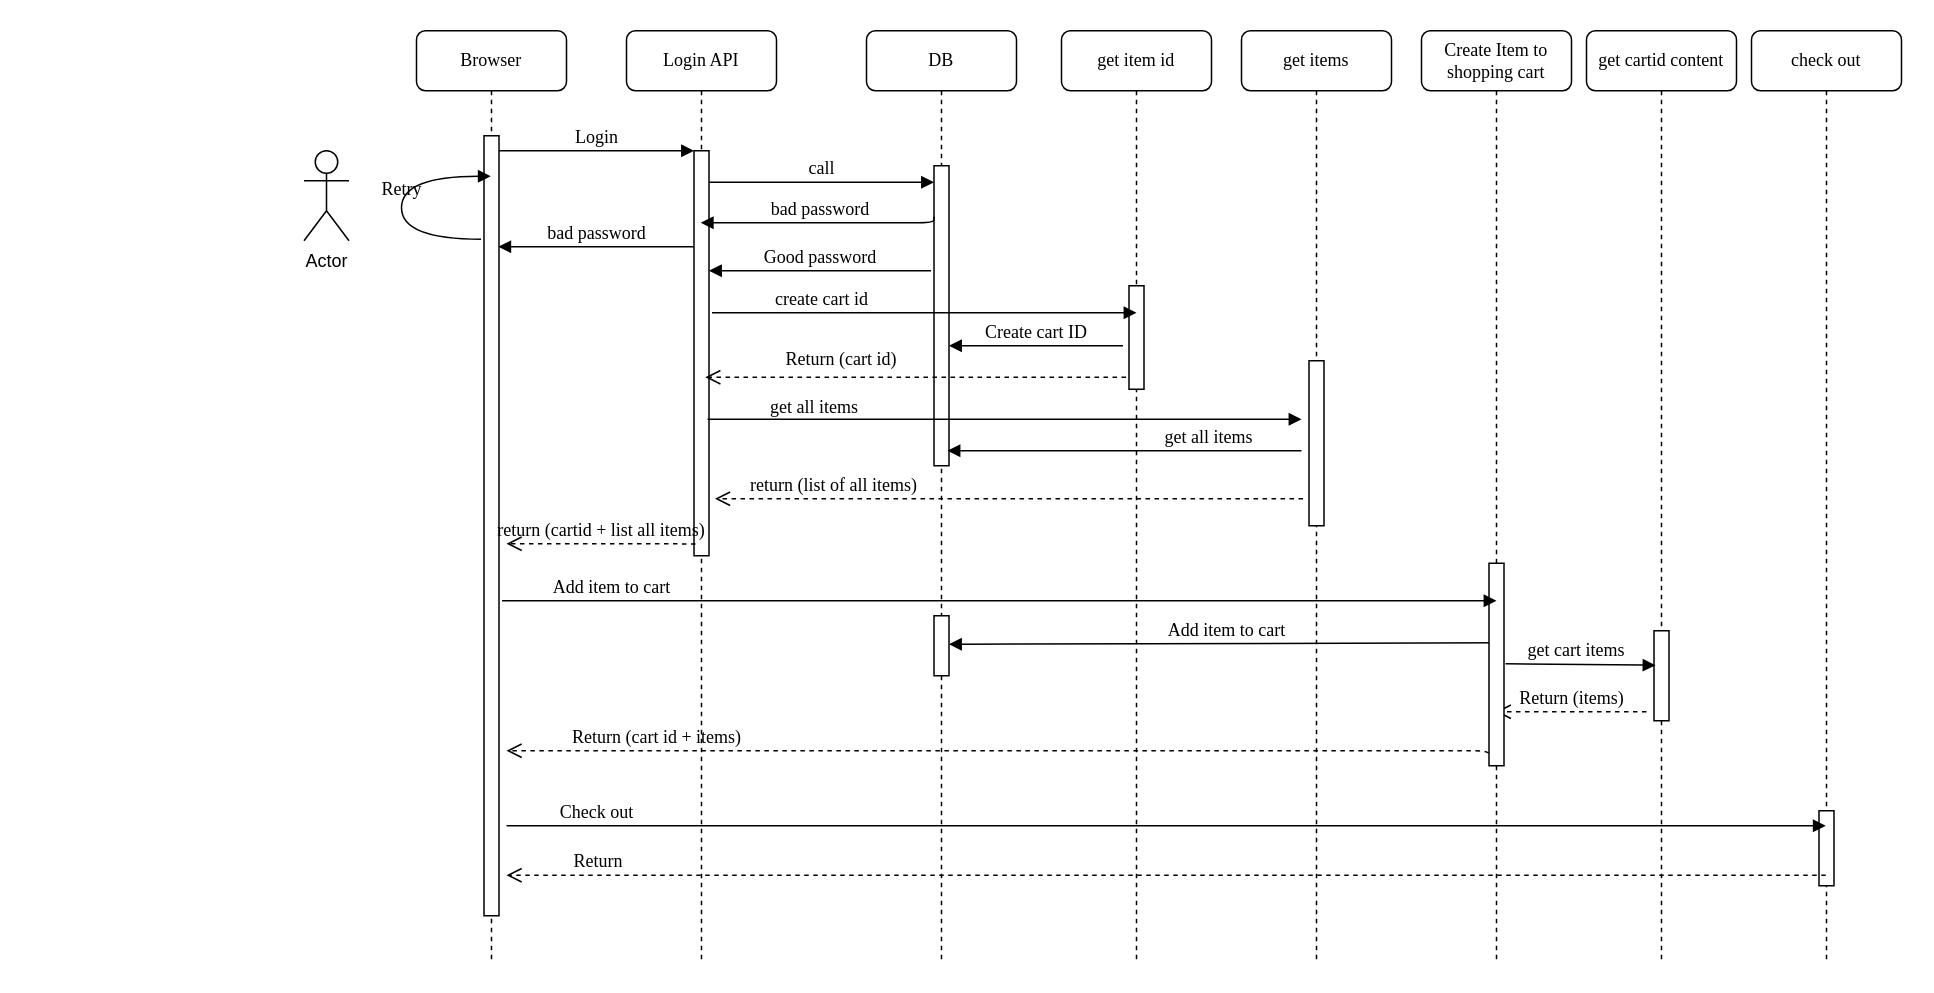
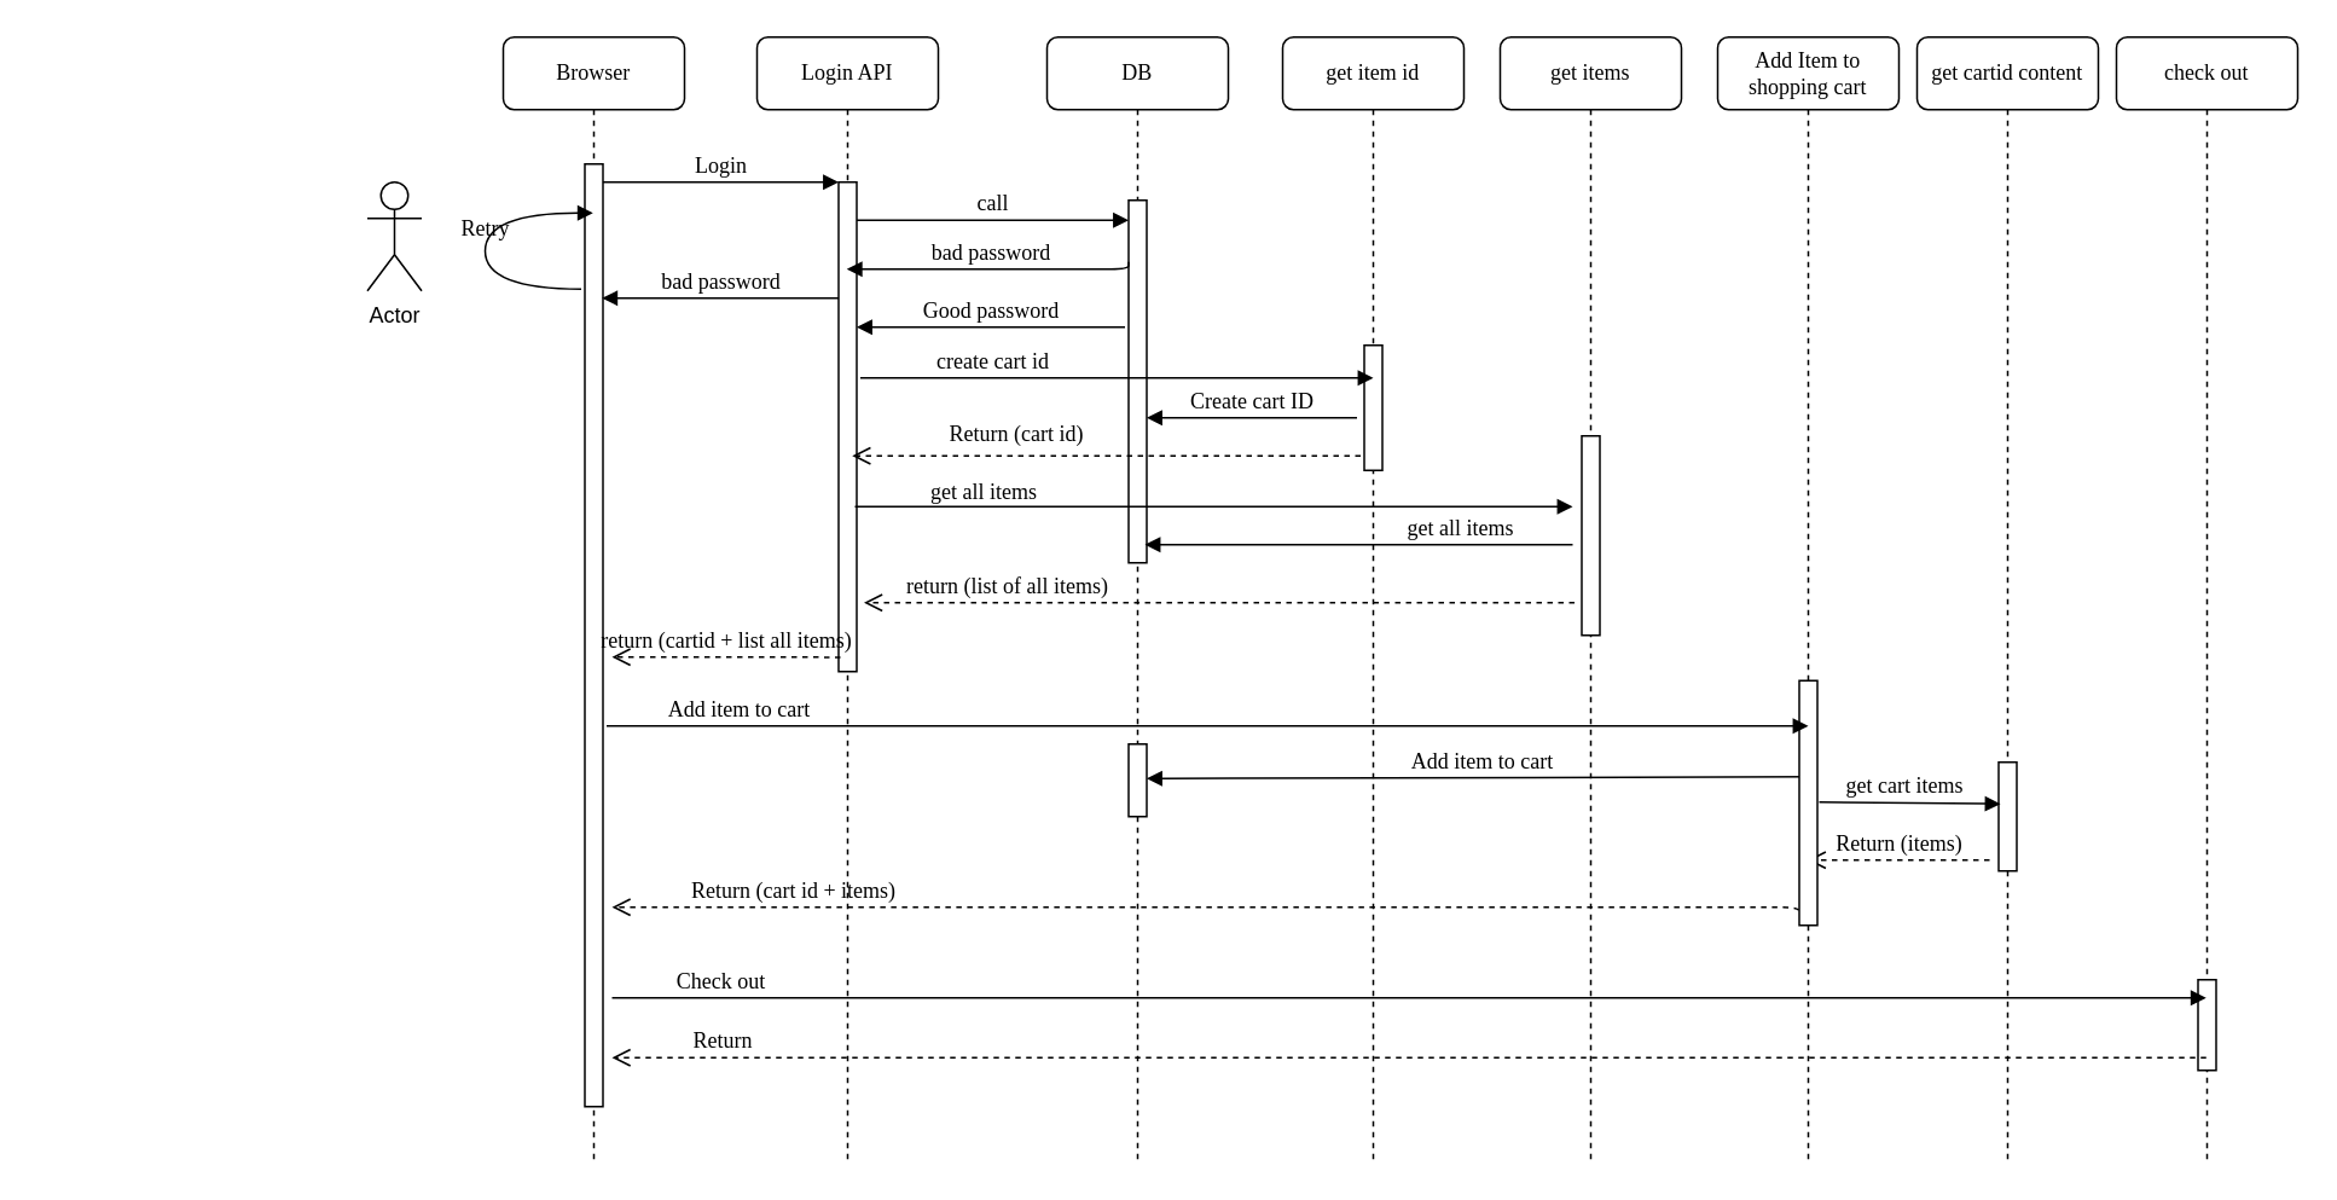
  <mxCell id="0" />
  <mxCell id="1" parent="0" />
  <mxCell id="2" value="Login API" style="shape=umlLifeline;perimeter=lifelinePerimeter;whiteSpace=wrap;html=1;container=1;collapsible=0;recursiveResize=0;outlineConnect=0;rounded=1;shadow=0;comic=0;labelBackgroundColor=none;strokeWidth=1;fontFamily=Verdana;fontSize=12;align=center;" parent="1" vertex="1"><mxGeometry x="417" y="20" width="100" height="620" as="geometry" /></mxCell>
  <mxCell id="3" value="" style="html=1;points=[];perimeter=orthogonalPerimeter;rounded=0;shadow=0;comic=0;labelBackgroundColor=none;strokeWidth=1;fontFamily=Verdana;fontSize=12;align=center;" parent="2" vertex="1"><mxGeometry x="45" y="80" width="10" height="270" as="geometry" /></mxCell>
  <mxCell id="4" value="DB" style="shape=umlLifeline;perimeter=lifelinePerimeter;whiteSpace=wrap;html=1;container=1;collapsible=0;recursiveResize=0;outlineConnect=0;rounded=1;shadow=0;comic=0;labelBackgroundColor=none;strokeWidth=1;fontFamily=Verdana;fontSize=12;align=center;" parent="1" vertex="1"><mxGeometry x="577" y="20" width="100" height="620" as="geometry" /></mxCell>
  <mxCell id="5" value="" style="html=1;points=[];perimeter=orthogonalPerimeter;rounded=0;shadow=0;comic=0;labelBackgroundColor=none;strokeWidth=1;fontFamily=Verdana;fontSize=12;align=center;" parent="4" vertex="1"><mxGeometry x="45" y="90" width="10" height="200" as="geometry" /></mxCell>
  <mxCell id="6" value="get items" style="shape=umlLifeline;perimeter=lifelinePerimeter;whiteSpace=wrap;html=1;container=1;collapsible=0;recursiveResize=0;outlineConnect=0;rounded=1;shadow=0;comic=0;labelBackgroundColor=none;strokeWidth=1;fontFamily=Verdana;fontSize=12;align=center;" parent="1" vertex="1"><mxGeometry x="827" y="20" width="100" height="620" as="geometry" /></mxCell>
  <mxCell id="7" value="" style="html=1;points=[];perimeter=orthogonalPerimeter;rounded=0;shadow=0;comic=0;labelBackgroundColor=none;strokeWidth=1;fontFamily=Verdana;fontSize=12;align=center;" parent="6" vertex="1"><mxGeometry x="45" y="220" width="10" height="110" as="geometry" /></mxCell>
  <mxCell id="8" value="get cartid content" style="shape=umlLifeline;perimeter=lifelinePerimeter;whiteSpace=wrap;html=1;container=1;collapsible=0;recursiveResize=0;outlineConnect=0;rounded=1;shadow=0;comic=0;labelBackgroundColor=none;strokeWidth=1;fontFamily=Verdana;fontSize=12;align=center;" parent="1" vertex="1"><mxGeometry x="1057" y="20" width="100" height="620" as="geometry" /></mxCell>
  <mxCell id="9" value="" style="html=1;points=[];perimeter=orthogonalPerimeter;rounded=0;shadow=0;comic=0;labelBackgroundColor=none;strokeWidth=1;fontFamily=Verdana;fontSize=12;align=center;" parent="8" vertex="1"><mxGeometry x="45" y="400" width="10" height="60" as="geometry" /></mxCell>
  <mxCell id="10" value="Browser" style="shape=umlLifeline;perimeter=lifelinePerimeter;whiteSpace=wrap;html=1;container=1;collapsible=0;recursiveResize=0;outlineConnect=0;rounded=1;shadow=0;comic=0;labelBackgroundColor=none;strokeWidth=1;fontFamily=Verdana;fontSize=12;align=center;" parent="1" vertex="1"><mxGeometry x="277" y="20" width="100" height="620" as="geometry" /></mxCell>
  <mxCell id="11" value="" style="html=1;points=[];perimeter=orthogonalPerimeter;rounded=0;shadow=0;comic=0;labelBackgroundColor=none;strokeWidth=1;fontFamily=Verdana;fontSize=12;align=center;" parent="10" vertex="1"><mxGeometry x="45" y="70" width="10" height="520" as="geometry" /></mxCell>
  <mxCell id="12" value="Retry" style="html=1;verticalAlign=bottom;endArrow=block;labelBackgroundColor=none;fontFamily=Verdana;fontSize=12;elbow=vertical;edgeStyle=orthogonalEdgeStyle;curved=1;" edge="1" parent="10"><mxGeometry relative="1" as="geometry"><mxPoint x="43" y="139" as="sourcePoint" /><mxPoint x="49.5" y="97" as="targetPoint" /><Array as="points"><mxPoint x="-10" y="139" /><mxPoint x="-10" y="97" /></Array></mxGeometry></mxCell>
  <mxCell id="13" value="bad password" style="html=1;verticalAlign=bottom;endArrow=block;labelBackgroundColor=none;fontFamily=Verdana;fontSize=12;edgeStyle=elbowEdgeStyle;elbow=vertical;exitX=0;exitY=0.18;exitDx=0;exitDy=0;exitPerimeter=0;" parent="1" edge="1"><mxGeometry relative="1" as="geometry"><mxPoint x="622" y="144" as="sourcePoint" /><Array as="points"><mxPoint x="517" y="148" /><mxPoint x="517" y="148" /><mxPoint x="617" y="138" /></Array><mxPoint x="466.5" y="148" as="targetPoint" /></mxGeometry></mxCell>
  <mxCell id="14" value="get cart items" style="html=1;verticalAlign=bottom;endArrow=block;labelBackgroundColor=none;fontFamily=Verdana;fontSize=12;exitX=1.1;exitY=0.442;exitDx=0;exitDy=0;exitPerimeter=0;entryX=0.1;entryY=0.383;entryDx=0;entryDy=0;entryPerimeter=0;" parent="1" target="9" edge="1"><mxGeometry x="-0.064" relative="1" as="geometry"><mxPoint x="1003" y="442.03" as="sourcePoint" /><mxPoint x="1097" y="442" as="targetPoint" /><mxPoint as="offset" /></mxGeometry></mxCell>
  <mxCell id="15" value="get all items" style="html=1;verticalAlign=bottom;endArrow=block;labelBackgroundColor=none;fontFamily=Verdana;fontSize=12;edgeStyle=elbowEdgeStyle;elbow=vertical;" parent="1" edge="1"><mxGeometry x="0.381" y="-100" relative="1" as="geometry"><mxPoint x="867" y="300" as="sourcePoint" /><mxPoint x="631" y="300" as="targetPoint" /><Array as="points"><mxPoint x="707" y="300" /><mxPoint x="687" y="270" /><mxPoint x="727" y="250" /></Array><mxPoint x="101" y="100" as="offset" /></mxGeometry></mxCell>
  <mxCell id="16" value="return (list of all items)" style="html=1;verticalAlign=bottom;endArrow=open;dashed=1;endSize=8;labelBackgroundColor=none;fontFamily=Verdana;fontSize=12;edgeStyle=elbowEdgeStyle;elbow=vertical;" parent="1" edge="1"><mxGeometry x="0.6" relative="1" as="geometry"><mxPoint x="476" y="332" as="targetPoint" /><Array as="points"><mxPoint x="806" y="332" /></Array><mxPoint x="868" y="332" as="sourcePoint" /><mxPoint x="1" as="offset" /></mxGeometry></mxCell>
  <mxCell id="17" value="Login" style="html=1;verticalAlign=bottom;endArrow=block;entryX=0;entryY=0;labelBackgroundColor=none;fontFamily=Verdana;fontSize=12;edgeStyle=elbowEdgeStyle;elbow=vertical;" parent="1" source="11" target="3" edge="1"><mxGeometry relative="1" as="geometry"><mxPoint x="397" y="130" as="sourcePoint" /></mxGeometry></mxCell>
  <mxCell id="18" value="call" style="html=1;verticalAlign=bottom;endArrow=block;entryX=0;entryY=0;labelBackgroundColor=none;fontFamily=Verdana;fontSize=12;edgeStyle=elbowEdgeStyle;elbow=vertical;" parent="1" edge="1"><mxGeometry relative="1" as="geometry"><mxPoint x="472" y="121" as="sourcePoint" /><mxPoint x="622" y="121" as="targetPoint" /></mxGeometry></mxCell>
  <mxCell id="19" value="Actor" style="shape=umlActor;verticalLabelPosition=bottom;labelBackgroundColor=#ffffff;verticalAlign=top;html=1;" vertex="1" parent="1"><mxGeometry x="202" y="100" width="30" height="60" as="geometry" /></mxCell>
  <mxCell id="20" value="bad password" style="html=1;verticalAlign=bottom;endArrow=block;labelBackgroundColor=none;fontFamily=Verdana;fontSize=12;edgeStyle=elbowEdgeStyle;elbow=vertical;" edge="1" parent="1"><mxGeometry relative="1" as="geometry"><mxPoint x="462" y="164" as="sourcePoint" /><Array as="points"><mxPoint x="442" y="164" /><mxPoint x="632" y="154" /></Array><mxPoint x="331.5" y="164" as="targetPoint" /></mxGeometry></mxCell>
  <mxCell id="21" value="Good password" style="html=1;verticalAlign=bottom;endArrow=block;labelBackgroundColor=none;fontFamily=Verdana;fontSize=12;edgeStyle=elbowEdgeStyle;elbow=vertical;exitX=-0.2;exitY=0.325;exitDx=0;exitDy=0;exitPerimeter=0;entryX=1;entryY=0.326;entryDx=0;entryDy=0;entryPerimeter=0;" edge="1" parent="1"><mxGeometry relative="1" as="geometry"><mxPoint x="620" y="180" as="sourcePoint" /><Array as="points"><mxPoint x="497" y="180" /><mxPoint x="517.5" y="205" /><mxPoint x="617.5" y="195" /></Array><mxPoint x="472" y="179.98" as="targetPoint" /></mxGeometry></mxCell>
  <mxCell id="22" value="get all items" style="html=1;verticalAlign=bottom;endArrow=block;labelBackgroundColor=none;fontFamily=Verdana;fontSize=12;exitX=0.9;exitY=0.732;exitDx=0;exitDy=0;exitPerimeter=0;" edge="1" parent="1"><mxGeometry x="-0.004" y="-126" relative="1" as="geometry"><mxPoint x="471" y="279" as="sourcePoint" /><mxPoint x="867" y="279" as="targetPoint" /><Array as="points"><mxPoint x="673" y="279" /></Array><mxPoint x="-126" y="-125" as="offset" /></mxGeometry></mxCell>
  <mxCell id="23" value="Return (cart id + items)" style="html=1;verticalAlign=bottom;endArrow=open;dashed=1;endSize=8;labelBackgroundColor=none;fontFamily=Verdana;fontSize=12;edgeStyle=elbowEdgeStyle;elbow=vertical;exitX=0.1;exitY=0.978;exitDx=0;exitDy=0;exitPerimeter=0;" edge="1" parent="1" source="32"><mxGeometry x="0.698" relative="1" as="geometry"><mxPoint x="337" y="500" as="targetPoint" /><Array as="points"><mxPoint x="667" y="500" /></Array><mxPoint x="1006.5" y="500" as="sourcePoint" /><mxPoint as="offset" /></mxGeometry></mxCell>
  <mxCell id="24" value="Return (items)" style="html=1;verticalAlign=bottom;endArrow=open;dashed=1;endSize=8;labelBackgroundColor=none;fontFamily=Verdana;fontSize=12;edgeStyle=elbowEdgeStyle;elbow=vertical;" edge="1" parent="1"><mxGeometry relative="1" as="geometry"><mxPoint x="996.5" y="474" as="targetPoint" /><Array as="points" /><mxPoint x="1097" y="474" as="sourcePoint" /></mxGeometry></mxCell>
  <mxCell id="25" value="Create cart ID" style="html=1;verticalAlign=bottom;endArrow=block;labelBackgroundColor=none;fontFamily=Verdana;fontSize=12;edgeStyle=elbowEdgeStyle;elbow=vertical;entryX=1.1;entryY=0.258;entryDx=0;entryDy=0;entryPerimeter=0;exitX=-0.4;exitY=0.406;exitDx=0;exitDy=0;exitPerimeter=0;" edge="1" parent="1"><mxGeometry relative="1" as="geometry"><mxPoint x="748" y="230.014" as="sourcePoint" /><mxPoint x="632" y="229.996" as="targetPoint" /><Array as="points"><mxPoint x="737" y="230" /></Array></mxGeometry></mxCell>
  <mxCell id="26" value="" style="html=1;points=[];perimeter=orthogonalPerimeter;rounded=0;shadow=0;comic=0;labelBackgroundColor=none;strokeColor=#000000;strokeWidth=1;fillColor=#FFFFFF;fontFamily=Verdana;fontSize=12;fontColor=#000000;align=center;" vertex="1" parent="1"><mxGeometry x="622" y="410" width="10" height="40" as="geometry" /></mxCell>
  <mxCell id="27" value="Add item to cart" style="html=1;verticalAlign=bottom;endArrow=block;labelBackgroundColor=none;fontFamily=Verdana;fontSize=12;edgeStyle=elbowEdgeStyle;elbow=vertical;exitX=-0.1;exitY=0.298;exitDx=0;exitDy=0;exitPerimeter=0;" edge="1" parent="1"><mxGeometry relative="1" as="geometry"><mxPoint x="1001" y="428.07" as="sourcePoint" /><mxPoint x="632" y="429" as="targetPoint" /><Array as="points"><mxPoint x="920.75" y="429" /></Array></mxGeometry></mxCell>
  <mxCell id="28" value="return (cartid + list all items)" style="html=1;verticalAlign=bottom;endArrow=open;dashed=1;endSize=8;labelBackgroundColor=none;fontFamily=Verdana;fontSize=12;edgeStyle=elbowEdgeStyle;elbow=vertical;exitX=0.1;exitY=0.883;exitDx=0;exitDy=0;exitPerimeter=0;" edge="1" parent="1"><mxGeometry relative="1" as="geometry"><mxPoint x="337" y="362" as="targetPoint" /><Array as="points" /><mxPoint x="463" y="362.09" as="sourcePoint" /></mxGeometry></mxCell>
  <mxCell id="29" value="get item id" style="shape=umlLifeline;perimeter=lifelinePerimeter;whiteSpace=wrap;html=1;container=1;collapsible=0;recursiveResize=0;outlineConnect=0;rounded=1;shadow=0;comic=0;labelBackgroundColor=none;strokeWidth=1;fontFamily=Verdana;fontSize=12;align=center;" vertex="1" parent="1"><mxGeometry x="707" y="20" width="100" height="620" as="geometry" /></mxCell>
  <mxCell id="30" value="" style="html=1;points=[];perimeter=orthogonalPerimeter;rounded=0;shadow=0;comic=0;labelBackgroundColor=none;strokeColor=#000000;strokeWidth=1;fillColor=#FFFFFF;fontFamily=Verdana;fontSize=12;fontColor=#000000;align=center;" vertex="1" parent="29"><mxGeometry x="45" y="170" width="10" height="69" as="geometry" /></mxCell>
- <mxCell id="31" value="Create Item to shopping cart" style="shape=umlLifeline;perimeter=lifelinePerimeter;whiteSpace=wrap;html=1;container=1;collapsible=0;recursiveResize=0;outlineConnect=0;rounded=1;shadow=0;comic=0;labelBackgroundColor=none;strokeWidth=1;fontFamily=Verdana;fontSize=12;align=center;" parent="1" vertex="1"><mxGeometry x="947" y="20" width="100" height="620" as="geometry" /></mxCell>
+ <mxCell id="31" value="Add Item to shopping cart" style="shape=umlLifeline;perimeter=lifelinePerimeter;whiteSpace=wrap;html=1;container=1;collapsible=0;recursiveResize=0;outlineConnect=0;rounded=1;shadow=0;comic=0;labelBackgroundColor=none;strokeWidth=1;fontFamily=Verdana;fontSize=12;align=center;" parent="1" vertex="1"><mxGeometry x="947" y="20" width="100" height="620" as="geometry" /></mxCell>
  <mxCell id="32" value="" style="html=1;points=[];perimeter=orthogonalPerimeter;rounded=0;shadow=0;comic=0;labelBackgroundColor=none;strokeColor=#000000;strokeWidth=1;fillColor=#FFFFFF;fontFamily=Verdana;fontSize=12;fontColor=#000000;align=center;" vertex="1" parent="31"><mxGeometry x="45" y="355" width="10" height="135" as="geometry" /></mxCell>
  <mxCell id="33" value="check out" style="shape=umlLifeline;perimeter=lifelinePerimeter;whiteSpace=wrap;html=1;container=1;collapsible=0;recursiveResize=0;outlineConnect=0;rounded=1;shadow=0;comic=0;labelBackgroundColor=none;strokeWidth=1;fontFamily=Verdana;fontSize=12;align=center;" vertex="1" parent="1"><mxGeometry x="1167" y="20" width="100" height="620" as="geometry" /></mxCell>
  <mxCell id="34" value="" style="html=1;points=[];perimeter=orthogonalPerimeter;rounded=0;shadow=0;comic=0;labelBackgroundColor=none;strokeColor=#000000;strokeWidth=1;fillColor=#FFFFFF;fontFamily=Verdana;fontSize=12;fontColor=#000000;align=center;" parent="33" vertex="1"><mxGeometry x="45" y="520" width="10" height="50" as="geometry" /></mxCell>
  <mxCell id="35" value="create cart id" style="html=1;verticalAlign=bottom;endArrow=block;labelBackgroundColor=none;fontFamily=Verdana;fontSize=12;edgeStyle=elbowEdgeStyle;elbow=horizontal;exitX=1.2;exitY=0.435;exitDx=0;exitDy=0;exitPerimeter=0;" edge="1" parent="1"><mxGeometry x="0.004" y="69" relative="1" as="geometry"><mxPoint x="474" y="208.05" as="sourcePoint" /><mxPoint x="757" y="208" as="targetPoint" /><mxPoint x="-69" y="69" as="offset" /></mxGeometry></mxCell>
  <mxCell id="36" value="Return (cart id)" style="html=1;verticalAlign=bottom;endArrow=open;dashed=1;endSize=8;labelBackgroundColor=none;fontFamily=Verdana;fontSize=12;edgeStyle=elbowEdgeStyle;elbow=vertical;" edge="1" parent="1"><mxGeometry x="0.355" y="-3" relative="1" as="geometry"><mxPoint x="469.5" y="251" as="targetPoint" /><Array as="points" /><mxPoint x="750" y="251" as="sourcePoint" /><mxPoint as="offset" /></mxGeometry></mxCell>
  <mxCell id="37" value="Add item to cart" style="html=1;verticalAlign=bottom;endArrow=block;labelBackgroundColor=none;fontFamily=Verdana;fontSize=12;edgeStyle=elbowEdgeStyle;elbow=vertical;" edge="1" parent="1"><mxGeometry x="-0.78" relative="1" as="geometry"><mxPoint x="334" y="400.02" as="sourcePoint" /><mxPoint x="997" y="400" as="targetPoint" /><Array as="points"><mxPoint x="20.5" y="400" /></Array><mxPoint as="offset" /></mxGeometry></mxCell>
  <mxCell id="38" value="Check out" style="html=1;verticalAlign=bottom;endArrow=block;labelBackgroundColor=none;fontFamily=Verdana;fontSize=12;edgeStyle=elbowEdgeStyle;elbow=vertical;" edge="1" parent="1" target="33"><mxGeometry x="-0.864" relative="1" as="geometry"><mxPoint x="337" y="550.02" as="sourcePoint" /><mxPoint x="1000" y="550" as="targetPoint" /><Array as="points"><mxPoint x="23.5" y="550" /></Array><mxPoint as="offset" /></mxGeometry></mxCell>
  <mxCell id="39" value="Return" style="html=1;verticalAlign=bottom;endArrow=open;dashed=1;endSize=8;labelBackgroundColor=none;fontFamily=Verdana;fontSize=12;edgeStyle=elbowEdgeStyle;elbow=vertical;" edge="1" parent="1"><mxGeometry x="0.864" relative="1" as="geometry"><mxPoint x="337" y="583" as="targetPoint" /><Array as="points"><mxPoint x="667" y="583" /></Array><mxPoint x="1216.5" y="583" as="sourcePoint" /><mxPoint x="1" as="offset" /></mxGeometry></mxCell>
